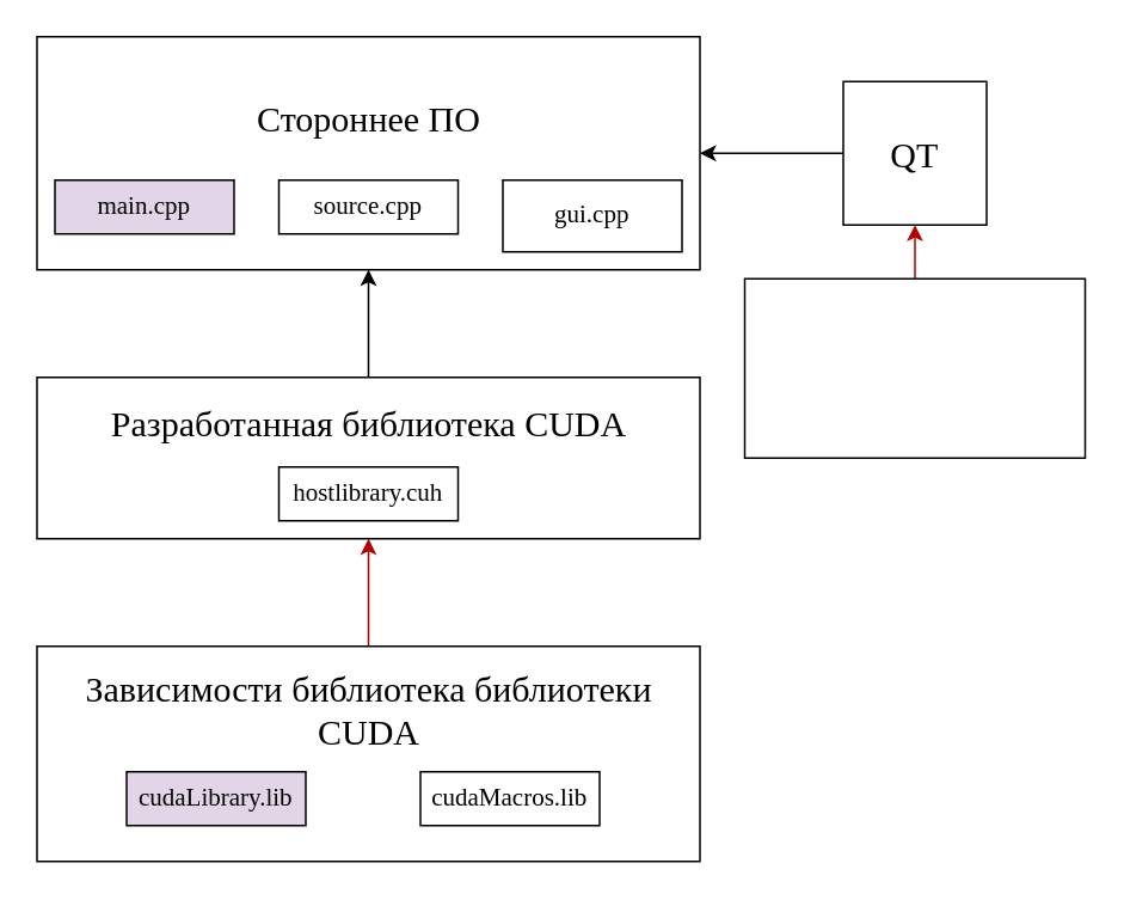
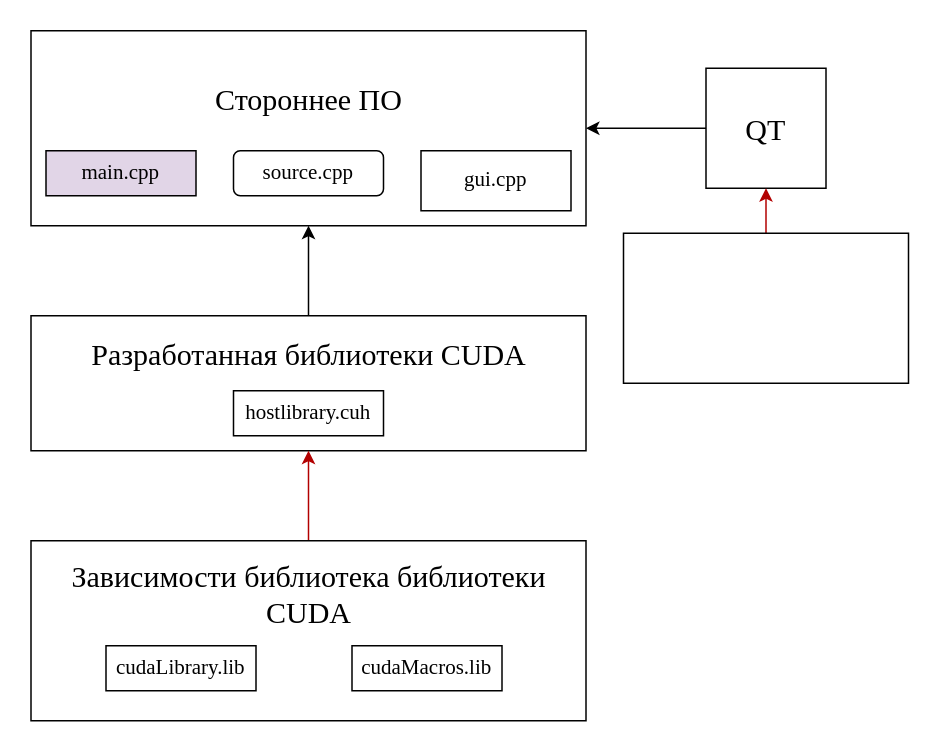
  <mxCell id="0" />
  <mxCell id="1" parent="0" />
  <mxCell id="2" value="" style="rounded=0;whiteSpace=wrap;html=1;" vertex="1" parent="1"><mxGeometry x="20" y="20" width="370" height="130" as="geometry" /></mxCell>
  <mxCell id="3" value="&lt;font style=&quot;font-size: 14px;&quot; face=&quot;Times New Roman&quot;&gt;main.cpp&lt;/font&gt;" style="rounded=0;whiteSpace=wrap;html=1;fillColor=#e1d5e7;" vertex="1" parent="1"><mxGeometry x="30" y="100" width="100" height="30" as="geometry" /></mxCell>
- <mxCell id="4" value="&lt;font style=&quot;font-size: 14px;&quot; face=&quot;Times New Roman&quot;&gt;source.cpp&lt;/font&gt;" style="rounded=0;whiteSpace=wrap;html=1;" vertex="1" parent="1"><mxGeometry x="155" y="100" width="100" height="30" as="geometry" /></mxCell>
+ <mxCell id="4" value="&lt;font style=&quot;font-size: 14px;&quot; face=&quot;Times New Roman&quot;&gt;source.cpp&lt;/font&gt;" style="whiteSpace=wrap;html=1;rounded=1;" vertex="1" parent="1"><mxGeometry x="155" y="100" width="100" height="30" as="geometry" /></mxCell>
  <mxCell id="5" value="&lt;font face=&quot;Times New Roman&quot; style=&quot;font-size: 14px;&quot;&gt;gui.cpp&lt;/font&gt;" style="rounded=0;whiteSpace=wrap;html=1;" vertex="1" parent="1"><mxGeometry x="280" y="100" width="100" height="40" as="geometry" /></mxCell>
  <mxCell id="6" value="&lt;font style=&quot;font-size: 20px;&quot;&gt;Стороннее ПО&lt;/font&gt;" style="text;html=1;strokeColor=none;fillColor=none;align=center;verticalAlign=middle;whiteSpace=wrap;rounded=0;fontSize=14;fontFamily=Times New Roman;" vertex="1" parent="1"><mxGeometry x="137.5" y="50" width="135" height="30" as="geometry" /></mxCell>
  <mxCell id="7" style="edgeStyle=orthogonalEdgeStyle;rounded=0;orthogonalLoop=1;jettySize=auto;html=1;exitX=0;exitY=0.5;exitDx=0;exitDy=0;entryX=1;entryY=0.5;entryDx=0;entryDy=0;fontFamily=Times New Roman;fontSize=20;" edge="1" parent="1" source="8" target="2"><mxGeometry relative="1" as="geometry" /></mxCell>
  <mxCell id="8" value="&lt;font style=&quot;font-size: 20px;&quot;&gt;QT&lt;/font&gt;" style="rounded=0;whiteSpace=wrap;html=1;fontFamily=Times New Roman;fontSize=14;" vertex="1" parent="1"><mxGeometry x="470" y="45" width="80" height="80" as="geometry" /></mxCell>
  <mxCell id="9" style="edgeStyle=orthogonalEdgeStyle;rounded=0;orthogonalLoop=1;jettySize=auto;html=1;exitX=0.5;exitY=0;exitDx=0;exitDy=0;entryX=0.5;entryY=1;entryDx=0;entryDy=0;fontFamily=Times New Roman;fontSize=20;" edge="1" parent="1" source="10" target="2"><mxGeometry relative="1" as="geometry" /></mxCell>
  <mxCell id="10" value="" style="rounded=0;whiteSpace=wrap;html=1;" vertex="1" parent="1"><mxGeometry x="20" y="210" width="370" height="90" as="geometry" /></mxCell>
- <mxCell id="11" value="&lt;span style=&quot;font-size: 20px;&quot;&gt;Разработанная библиотека CUDA&lt;/span&gt;" style="text;html=1;strokeColor=none;fillColor=none;align=center;verticalAlign=middle;whiteSpace=wrap;rounded=0;fontSize=14;fontFamily=Times New Roman;" vertex="1" parent="1"><mxGeometry x="38.75" y="220" width="332.5" height="30" as="geometry" /></mxCell>
+ <mxCell id="11" value="&lt;span style=&quot;font-size: 20px;&quot;&gt;Разработанная библиотеки CUDA&lt;/span&gt;" style="text;html=1;strokeColor=none;fillColor=none;align=center;verticalAlign=middle;whiteSpace=wrap;rounded=0;fontSize=14;fontFamily=Times New Roman;" vertex="1" parent="1"><mxGeometry x="38.75" y="220" width="332.5" height="30" as="geometry" /></mxCell>
  <mxCell id="12" value="&lt;font style=&quot;font-size: 14px;&quot; face=&quot;Times New Roman&quot;&gt;hostlibrary.cuh&lt;/font&gt;" style="rounded=0;whiteSpace=wrap;html=1;" vertex="1" parent="1"><mxGeometry x="155" y="260" width="100" height="30" as="geometry" /></mxCell>
  <mxCell id="13" style="edgeStyle=orthogonalEdgeStyle;rounded=0;orthogonalLoop=1;jettySize=auto;html=1;exitX=0.5;exitY=0;exitDx=0;exitDy=0;entryX=0.5;entryY=1;entryDx=0;entryDy=0;fontFamily=Times New Roman;fontSize=20;fillColor=#e51400;strokeColor=#B20000;" edge="1" parent="1" source="14" target="8"><mxGeometry relative="1" as="geometry" /></mxCell>
  <mxCell id="14" value="" style="rounded=0;whiteSpace=wrap;html=1;fontFamily=Times New Roman;fontSize=20;" vertex="1" parent="1"><mxGeometry x="415" y="155" width="190" height="100" as="geometry" /></mxCell>
  <mxCell id="15" style="edgeStyle=orthogonalEdgeStyle;rounded=0;orthogonalLoop=1;jettySize=auto;html=1;exitX=0.5;exitY=0;exitDx=0;exitDy=0;entryX=0.5;entryY=1;entryDx=0;entryDy=0;fontFamily=Times New Roman;fontSize=20;fillColor=#e51400;strokeColor=#B20000;" edge="1" parent="1" source="16" target="10"><mxGeometry relative="1" as="geometry" /></mxCell>
  <mxCell id="16" value="" style="rounded=0;whiteSpace=wrap;html=1;fontFamily=Times New Roman;fontSize=20;" vertex="1" parent="1"><mxGeometry x="20" y="360" width="370" height="120" as="geometry" /></mxCell>
  <mxCell id="17" value="&lt;span style=&quot;font-size: 20px;&quot;&gt;Зависимости библиотека библиотеки CUDA&lt;/span&gt;" style="text;html=1;strokeColor=none;fillColor=none;align=center;verticalAlign=middle;whiteSpace=wrap;rounded=0;fontSize=14;fontFamily=Times New Roman;" vertex="1" parent="1"><mxGeometry x="38.75" y="380" width="332.5" height="30" as="geometry" /></mxCell>
- <mxCell id="18" value="&lt;font style=&quot;font-size: 14px;&quot; face=&quot;Times New Roman&quot;&gt;cudaLibrary.lib&lt;/font&gt;" style="rounded=0;whiteSpace=wrap;html=1;fillColor=#e1d5e7;" vertex="1" parent="1"><mxGeometry x="70" y="430" width="100" height="30" as="geometry" /></mxCell>
+ <mxCell id="18" value="&lt;font style=&quot;font-size: 14px;&quot; face=&quot;Times New Roman&quot;&gt;cudaLibrary.lib&lt;/font&gt;" style="rounded=0;whiteSpace=wrap;html=1;" vertex="1" parent="1"><mxGeometry x="70" y="430" width="100" height="30" as="geometry" /></mxCell>
  <mxCell id="19" value="&lt;font style=&quot;font-size: 14px;&quot; face=&quot;Times New Roman&quot;&gt;cudaMacros.lib&lt;/font&gt;" style="rounded=0;whiteSpace=wrap;html=1;" vertex="1" parent="1"><mxGeometry x="234" y="430" width="100" height="30" as="geometry" /></mxCell>
